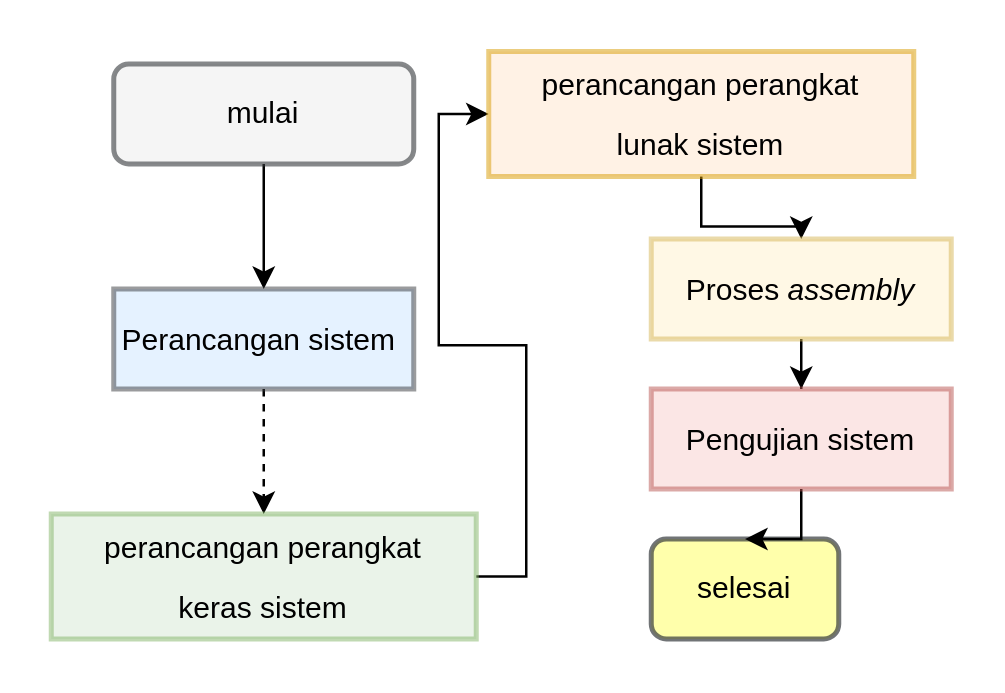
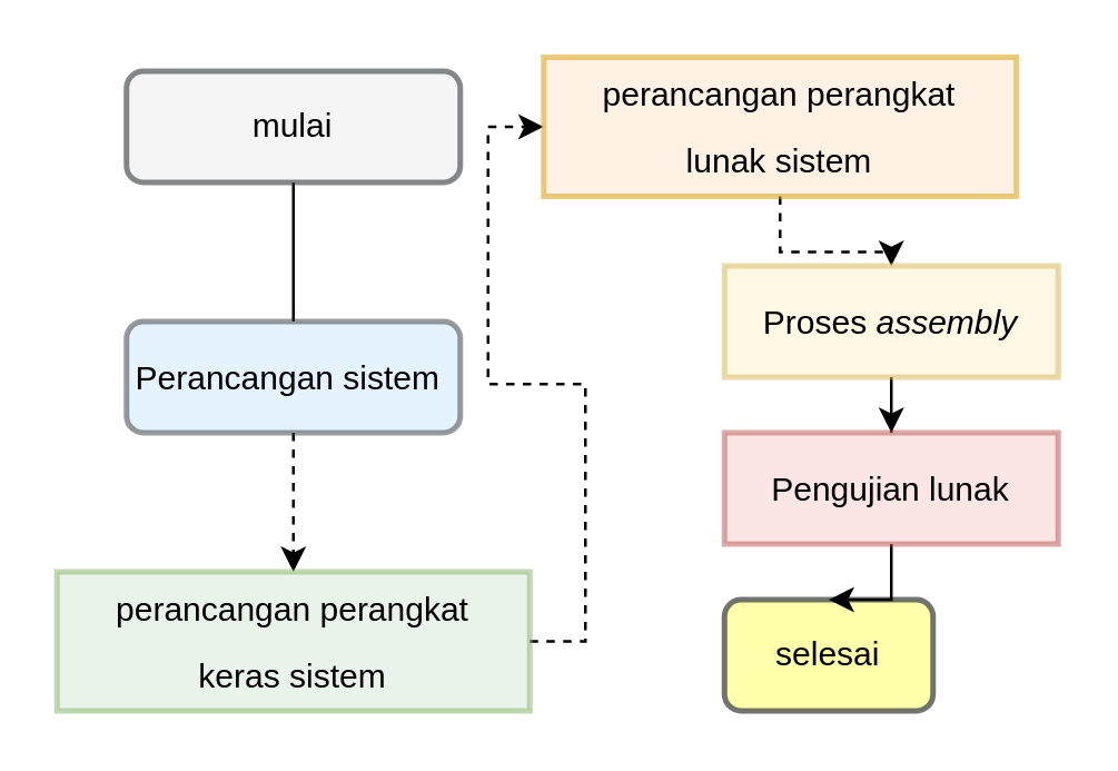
  <mxCell id="0" />
  <mxCell id="1" parent="0" />
- <mxCell id="2" style="edgeStyle=orthogonalEdgeStyle;rounded=0;orthogonalLoop=1;jettySize=auto;html=1;entryX=0.5;entryY=0;entryDx=0;entryDy=0;" edge="1" parent="1" source="3" target="5"><mxGeometry relative="1" as="geometry" /></mxCell>
+ <mxCell id="2" style="edgeStyle=orthogonalEdgeStyle;rounded=0;orthogonalLoop=1;jettySize=auto;html=1;entryX=0.5;entryY=0;entryDx=0;entryDy=0;endArrow=none;" edge="1" parent="1" source="3" target="5"><mxGeometry relative="1" as="geometry" /></mxCell>
  <mxCell id="3" value="mulai" style="rounded=1;whiteSpace=wrap;html=1;fontSize=12;glass=0;strokeWidth=2;shadow=0;strokeColor=#36393d;fillColor=#eeeeee;opacity=60;" parent="1" vertex="1"><mxGeometry x="45" y="25" width="120" height="40" as="geometry" /></mxCell>
  <mxCell id="4" style="edgeStyle=orthogonalEdgeStyle;rounded=0;orthogonalLoop=1;jettySize=auto;html=1;entryX=0.5;entryY=0;entryDx=0;entryDy=0;dashed=1;" edge="1" parent="1" source="5" target="8"><mxGeometry relative="1" as="geometry" /></mxCell>
- <mxCell id="5" value="&lt;span style=&quot;line-height: 200%&quot;&gt;&lt;font style=&quot;font-size: 12px&quot;&gt;Perancangan sistem&amp;nbsp;&lt;/font&gt;&lt;/span&gt;" style="rounded=0;whiteSpace=wrap;html=1;fontSize=12;glass=0;strokeWidth=2;shadow=0;fillColor=#cce5ff;strokeColor=#36393d;opacity=50;" parent="1" vertex="1"><mxGeometry x="45" y="115" width="120" height="40" as="geometry" /></mxCell>
+ <mxCell id="5" value="&lt;span style=&quot;line-height: 200%&quot;&gt;&lt;font style=&quot;font-size: 12px&quot;&gt;Perancangan sistem&amp;nbsp;&lt;/font&gt;&lt;/span&gt;" style="whiteSpace=wrap;html=1;fontSize=12;glass=0;strokeWidth=2;shadow=0;fillColor=#cce5ff;strokeColor=#36393d;opacity=50;rounded=1;" parent="1" vertex="1"><mxGeometry x="45" y="115" width="120" height="40" as="geometry" /></mxCell>
  <mxCell id="6" value="selesai" style="rounded=1;whiteSpace=wrap;html=1;fontSize=12;glass=0;strokeWidth=2;shadow=0;fillColor=#ffff88;strokeColor=#36393d;opacity=70;" parent="1" vertex="1"><mxGeometry x="260" y="215" width="75" height="40" as="geometry" /></mxCell>
- <mxCell id="7" style="edgeStyle=orthogonalEdgeStyle;rounded=0;orthogonalLoop=1;jettySize=auto;html=1;entryX=0;entryY=0.5;entryDx=0;entryDy=0;" edge="1" parent="1" source="8" target="10"><mxGeometry relative="1" as="geometry" /></mxCell>
+ <mxCell id="7" style="edgeStyle=orthogonalEdgeStyle;rounded=0;orthogonalLoop=1;jettySize=auto;html=1;entryX=0;entryY=0.5;entryDx=0;entryDy=0;dashed=1;" edge="1" parent="1" source="8" target="10"><mxGeometry relative="1" as="geometry" /></mxCell>
  <mxCell id="8" value="&lt;span style=&quot;line-height: 200%&quot;&gt;&lt;font style=&quot;font-size: 12px&quot;&gt;perancangan perangkat&lt;br&gt;keras sistem&lt;/font&gt;&lt;/span&gt;" style="rounded=0;whiteSpace=wrap;html=1;fontSize=12;glass=0;strokeWidth=2;shadow=0;fillColor=#d5e8d4;strokeColor=#82b366;opacity=50;" parent="1" vertex="1"><mxGeometry x="20" y="205" width="170" height="50" as="geometry" /></mxCell>
- <mxCell id="9" style="edgeStyle=orthogonalEdgeStyle;rounded=0;orthogonalLoop=1;jettySize=auto;html=1;entryX=0.5;entryY=0;entryDx=0;entryDy=0;" edge="1" parent="1" source="10" target="12"><mxGeometry relative="1" as="geometry" /></mxCell>
+ <mxCell id="9" style="edgeStyle=orthogonalEdgeStyle;rounded=0;orthogonalLoop=1;jettySize=auto;html=1;entryX=0.5;entryY=0;entryDx=0;entryDy=0;dashed=1;" edge="1" parent="1" source="10" target="12"><mxGeometry relative="1" as="geometry" /></mxCell>
  <mxCell id="10" value="&lt;span style=&quot;line-height: 200%&quot;&gt;&lt;font style=&quot;font-size: 12px&quot;&gt;perancangan perangkat&lt;br/&gt;lunak sistem&lt;/font&gt;&lt;/span&gt;" style="rounded=0;whiteSpace=wrap;html=1;fillColor=#ffe6cc;strokeColor=#d79b00;strokeWidth=2;glass=0;shadow=0;opacity=50;" vertex="1" parent="1"><mxGeometry x="195" y="20" width="170" height="50" as="geometry" /></mxCell>
  <mxCell id="11" style="edgeStyle=orthogonalEdgeStyle;rounded=0;orthogonalLoop=1;jettySize=auto;html=1;entryX=0.5;entryY=0;entryDx=0;entryDy=0;" edge="1" parent="1" source="12" target="14"><mxGeometry relative="1" as="geometry" /></mxCell>
  <mxCell id="12" value="&lt;span style=&quot;line-height: 200%&quot;&gt;&lt;font style=&quot;font-size: 12px&quot;&gt;Proses &lt;i&gt;assembly&lt;/i&gt;&lt;/font&gt;&lt;/span&gt;" style="rounded=0;whiteSpace=wrap;html=1;fillColor=#fff2cc;strokeColor=#d6b656;strokeWidth=2;opacity=50;" vertex="1" parent="1"><mxGeometry x="260" y="95" width="120" height="40" as="geometry" /></mxCell>
  <mxCell id="13" style="edgeStyle=orthogonalEdgeStyle;rounded=0;orthogonalLoop=1;jettySize=auto;html=1;entryX=0.5;entryY=0;entryDx=0;entryDy=0;" edge="1" parent="1" source="14" target="6"><mxGeometry relative="1" as="geometry" /></mxCell>
- <mxCell id="14" value="&lt;span style=&quot;line-height: 200%&quot;&gt;&lt;font style=&quot;font-size: 12px&quot;&gt;Pengujian sistem&lt;/font&gt;&lt;/span&gt;" style="rounded=0;whiteSpace=wrap;html=1;fillColor=#f8cecc;strokeColor=#b85450;strokeWidth=2;opacity=50;" vertex="1" parent="1"><mxGeometry x="260" y="155" width="120" height="40" as="geometry" /></mxCell>
+ <mxCell id="14" value="&lt;span style=&quot;line-height: 200%&quot;&gt;&lt;font style=&quot;font-size: 12px&quot;&gt;Pengujian lunak&lt;/font&gt;&lt;/span&gt;" style="rounded=0;whiteSpace=wrap;html=1;fillColor=#f8cecc;strokeColor=#b85450;strokeWidth=2;opacity=50;" vertex="1" parent="1"><mxGeometry x="260" y="155" width="120" height="40" as="geometry" /></mxCell>
